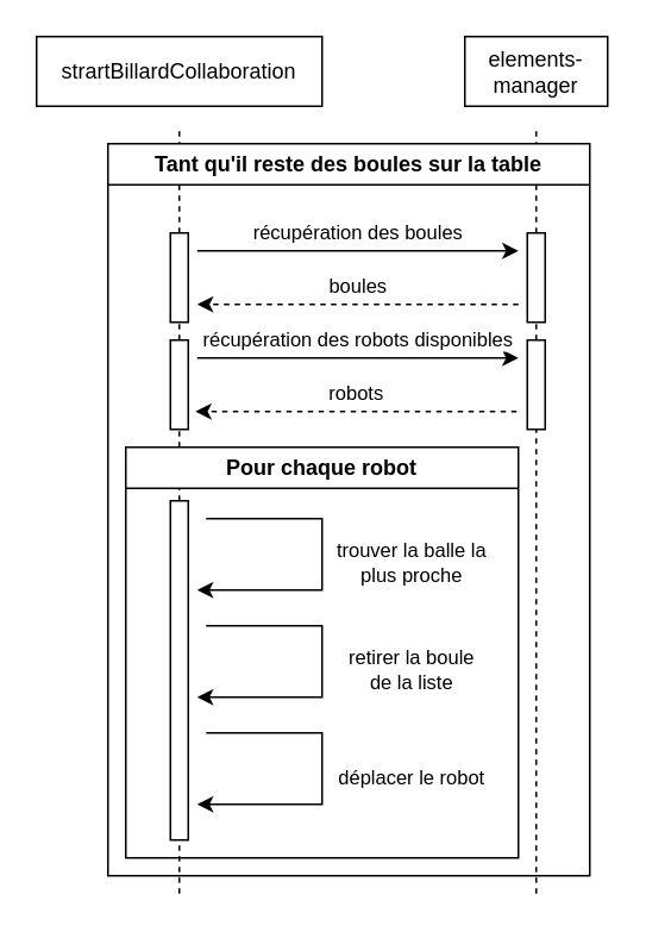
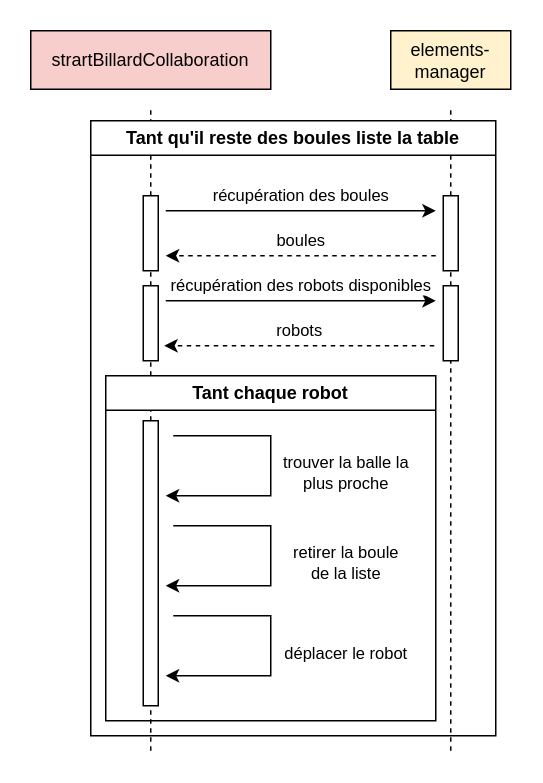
  <mxCell id="0" />
  <mxCell id="1" parent="0" />
- <mxCell id="2" value="strartBillardCollaboration" style="rounded=0;whiteSpace=wrap;html=1;" parent="1" vertex="1"><mxGeometry x="20" width="160" height="39" as="geometry" y="20" /></mxCell>
- <mxCell id="3" value="elements-manager" style="rounded=0;whiteSpace=wrap;html=1;" parent="1" vertex="1"><mxGeometry x="260" width="80" height="39" as="geometry" y="20" /></mxCell>
+ <mxCell id="2" value="strartBillardCollaboration" style="rounded=0;whiteSpace=wrap;html=1;fillColor=#f8cecc;" parent="1" vertex="1"><mxGeometry x="20" width="160" height="39" as="geometry" y="20" /></mxCell>
+ <mxCell id="3" value="elements-manager" style="rounded=0;whiteSpace=wrap;html=1;fillColor=#fff2cc;" parent="1" vertex="1"><mxGeometry x="260" width="80" height="39" as="geometry" y="20" /></mxCell>
  <mxCell id="4" value="" style="endArrow=none;dashed=1;html=1;rounded=0;" parent="1" source="7" edge="1"><mxGeometry width="50" height="50" relative="1" as="geometry"><mxPoint x="100" y="500" as="sourcePoint" /><mxPoint x="100" y="70" as="targetPoint" /></mxGeometry></mxCell>
  <mxCell id="5" value="" style="endArrow=none;dashed=1;html=1;rounded=0;" parent="1" source="10" edge="1"><mxGeometry width="50" height="50" relative="1" as="geometry"><mxPoint x="300" y="500" as="sourcePoint" /><mxPoint x="300" y="70" as="targetPoint" /></mxGeometry></mxCell>
  <mxCell id="6" value="" style="endArrow=none;dashed=1;html=1;rounded=0;" parent="1" source="18" target="7" edge="1"><mxGeometry width="50" height="50" relative="1" as="geometry"><mxPoint x="100" y="500" as="sourcePoint" /><mxPoint x="100" y="110" as="targetPoint" /></mxGeometry></mxCell>
  <mxCell id="7" value="" style="rounded=0;whiteSpace=wrap;html=1;" parent="1" vertex="1"><mxGeometry x="95" y="130" width="10" height="50" as="geometry" /></mxCell>
  <mxCell id="8" value="" style="rounded=0;whiteSpace=wrap;html=1;" parent="1" vertex="1"><mxGeometry x="95" y="190" width="10" height="50" as="geometry" /></mxCell>
  <mxCell id="9" value="" style="endArrow=none;dashed=1;html=1;rounded=0;" parent="1" source="12" target="10" edge="1"><mxGeometry width="50" height="50" relative="1" as="geometry"><mxPoint x="300" y="500" as="sourcePoint" /><mxPoint x="300" y="110" as="targetPoint" /></mxGeometry></mxCell>
  <mxCell id="10" value="" style="rounded=0;whiteSpace=wrap;html=1;" parent="1" vertex="1"><mxGeometry x="295" y="130" width="10" height="50" as="geometry" /></mxCell>
  <mxCell id="11" value="" style="endArrow=none;dashed=1;html=1;rounded=0;" parent="1" target="12" edge="1"><mxGeometry width="50" height="50" relative="1" as="geometry"><mxPoint x="300" y="500" as="sourcePoint" /><mxPoint x="300" y="180" as="targetPoint" /></mxGeometry></mxCell>
  <mxCell id="12" value="" style="rounded=0;whiteSpace=wrap;html=1;" parent="1" vertex="1"><mxGeometry x="295" y="190" width="10" height="50" as="geometry" /></mxCell>
  <mxCell id="13" value="récupération des boules" style="endArrow=classic;html=1;rounded=0;" parent="1" edge="1"><mxGeometry y="10" width="50" height="50" relative="1" as="geometry"><mxPoint x="110" y="140" as="sourcePoint" /><mxPoint x="290" y="140" as="targetPoint" /><mxPoint as="offset" /></mxGeometry></mxCell>
  <mxCell id="14" value="récupération des robots disponibles" style="endArrow=classic;html=1;rounded=0;" parent="1" edge="1"><mxGeometry y="10" width="50" height="50" relative="1" as="geometry"><mxPoint x="110" y="200" as="sourcePoint" /><mxPoint x="290" y="200" as="targetPoint" /><mxPoint as="offset" /></mxGeometry></mxCell>
  <mxCell id="15" value="boules" style="endArrow=classic;html=1;rounded=0;strokeColor=default;dashed=1;" parent="1" edge="1"><mxGeometry y="-10" width="50" height="50" relative="1" as="geometry"><mxPoint x="290" y="170" as="sourcePoint" /><mxPoint x="110" y="170" as="targetPoint" /><mxPoint as="offset" /></mxGeometry></mxCell>
  <mxCell id="16" value="robots" style="endArrow=classic;html=1;rounded=0;strokeColor=default;dashed=1;" parent="1" edge="1"><mxGeometry y="-10" width="50" height="50" relative="1" as="geometry"><mxPoint x="289" y="230" as="sourcePoint" /><mxPoint x="109" y="230" as="targetPoint" /><mxPoint as="offset" /></mxGeometry></mxCell>
  <mxCell id="17" value="" style="endArrow=none;dashed=1;html=1;rounded=0;" parent="1" target="18" edge="1"><mxGeometry width="50" height="50" relative="1" as="geometry"><mxPoint x="100" y="500" as="sourcePoint" /><mxPoint x="100" y="180" as="targetPoint" /></mxGeometry></mxCell>
  <mxCell id="18" value="" style="rounded=0;whiteSpace=wrap;html=1;" parent="1" vertex="1"><mxGeometry x="95" y="280" width="10" height="190" as="geometry" /></mxCell>
  <mxCell id="19" value="trouver la balle la&lt;div&gt;plus proche&lt;/div&gt;" style="endArrow=classic;html=1;rounded=0;" parent="1" edge="1"><mxGeometry x="0.03" y="50" width="50" height="50" relative="1" as="geometry"><mxPoint x="115" y="290" as="sourcePoint" /><mxPoint x="110" y="330" as="targetPoint" /><mxPoint as="offset" /><Array as="points"><mxPoint x="180" y="290" /><mxPoint x="180" y="330" /></Array></mxGeometry></mxCell>
  <mxCell id="20" value="retirer la boule&lt;div&gt;de la liste&lt;/div&gt;" style="endArrow=classic;html=1;rounded=0;" parent="1" edge="1"><mxGeometry x="0.03" y="50" width="50" height="50" relative="1" as="geometry"><mxPoint x="115" y="350" as="sourcePoint" /><mxPoint x="110" y="390" as="targetPoint" /><mxPoint as="offset" /><Array as="points"><mxPoint x="180" y="350" /><mxPoint x="180" y="390" /></Array></mxGeometry></mxCell>
  <mxCell id="21" value="déplacer le robot" style="endArrow=classic;html=1;rounded=0;" parent="1" edge="1"><mxGeometry x="0.03" y="50" width="50" height="50" relative="1" as="geometry"><mxPoint x="115" y="410" as="sourcePoint" /><mxPoint x="110" y="450" as="targetPoint" /><mxPoint as="offset" /><Array as="points"><mxPoint x="180" y="410" /><mxPoint x="180" y="450" /></Array></mxGeometry></mxCell>
- <mxCell id="22" value="Pour chaque robot" style="swimlane;whiteSpace=wrap;html=1;" parent="1" vertex="1"><mxGeometry x="70" y="250" width="220" height="230" as="geometry" /></mxCell>
- <mxCell id="23" value="Tant qu'il reste des boules sur la table" style="swimlane;whiteSpace=wrap;html=1;" vertex="1" parent="1"><mxGeometry x="60" y="80" width="270" height="410" as="geometry" /></mxCell>
+ <mxCell id="22" value="Tant chaque robot" style="swimlane;whiteSpace=wrap;html=1;" parent="1" vertex="1"><mxGeometry x="70" y="250" width="220" height="230" as="geometry" /></mxCell>
+ <mxCell id="23" value="Tant qu'il reste des boules liste la table" style="swimlane;whiteSpace=wrap;html=1;" vertex="1" parent="1"><mxGeometry x="60" y="80" width="270" height="410" as="geometry" /></mxCell>
